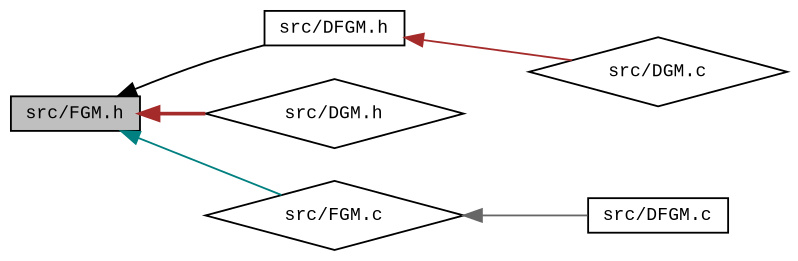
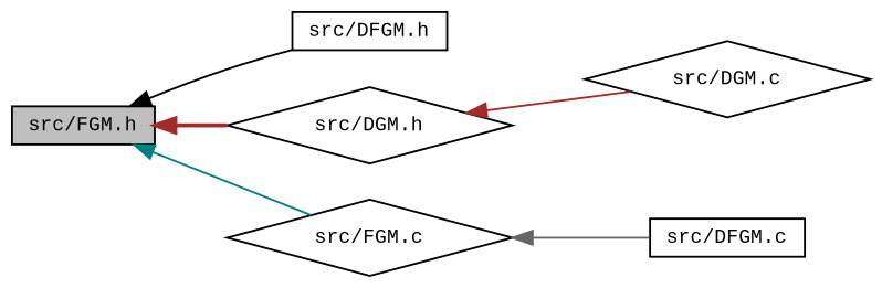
  digraph {
    fontname="Liberation Mono"
    rankdir=LR
    node [color=black fillcolor=white fontname="Liberation Mono" fontsize=10 shape=box style=filled]
    edge [color=brown dir=back fontname="Liberation Mono" fontsize=10 labelfontname=Helvetica labelfontsize=10 style=solid]
    n1 [fillcolor=grey75 fontcolor=black height=0.2 label="src/FGM.h" width=0.4]
    n2 [height=0.2 label="src/DFGM.h" width=0.4]
    n3 [height=0.2 label="src/DGM.h" shape=diamond width=0.4]
    n4 [height=0.2 label="src/FGM.c" shape=diamond width=0.4]
    n5 [height=0.2 label="src/DGM.c" shape=diamond width=0.4]
    n6 [height=0.2 label="src/DFGM.c" width=0.4]
    n1 -> n2 [color=black]
    n1 -> n3 [style=bold]
    n1 -> n4 [color=teal]
-   n2 -> n5
+   n3 -> n5
    n4 -> n6 [color=gray40]
  }
